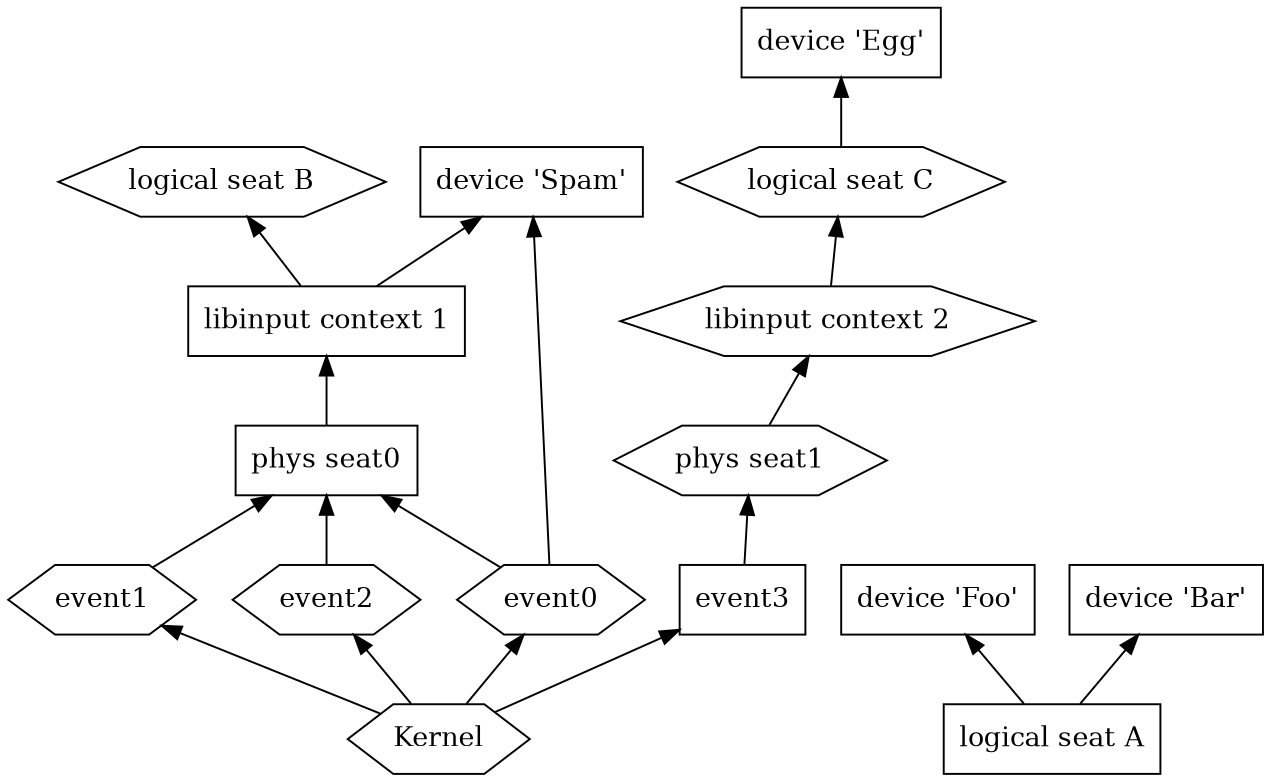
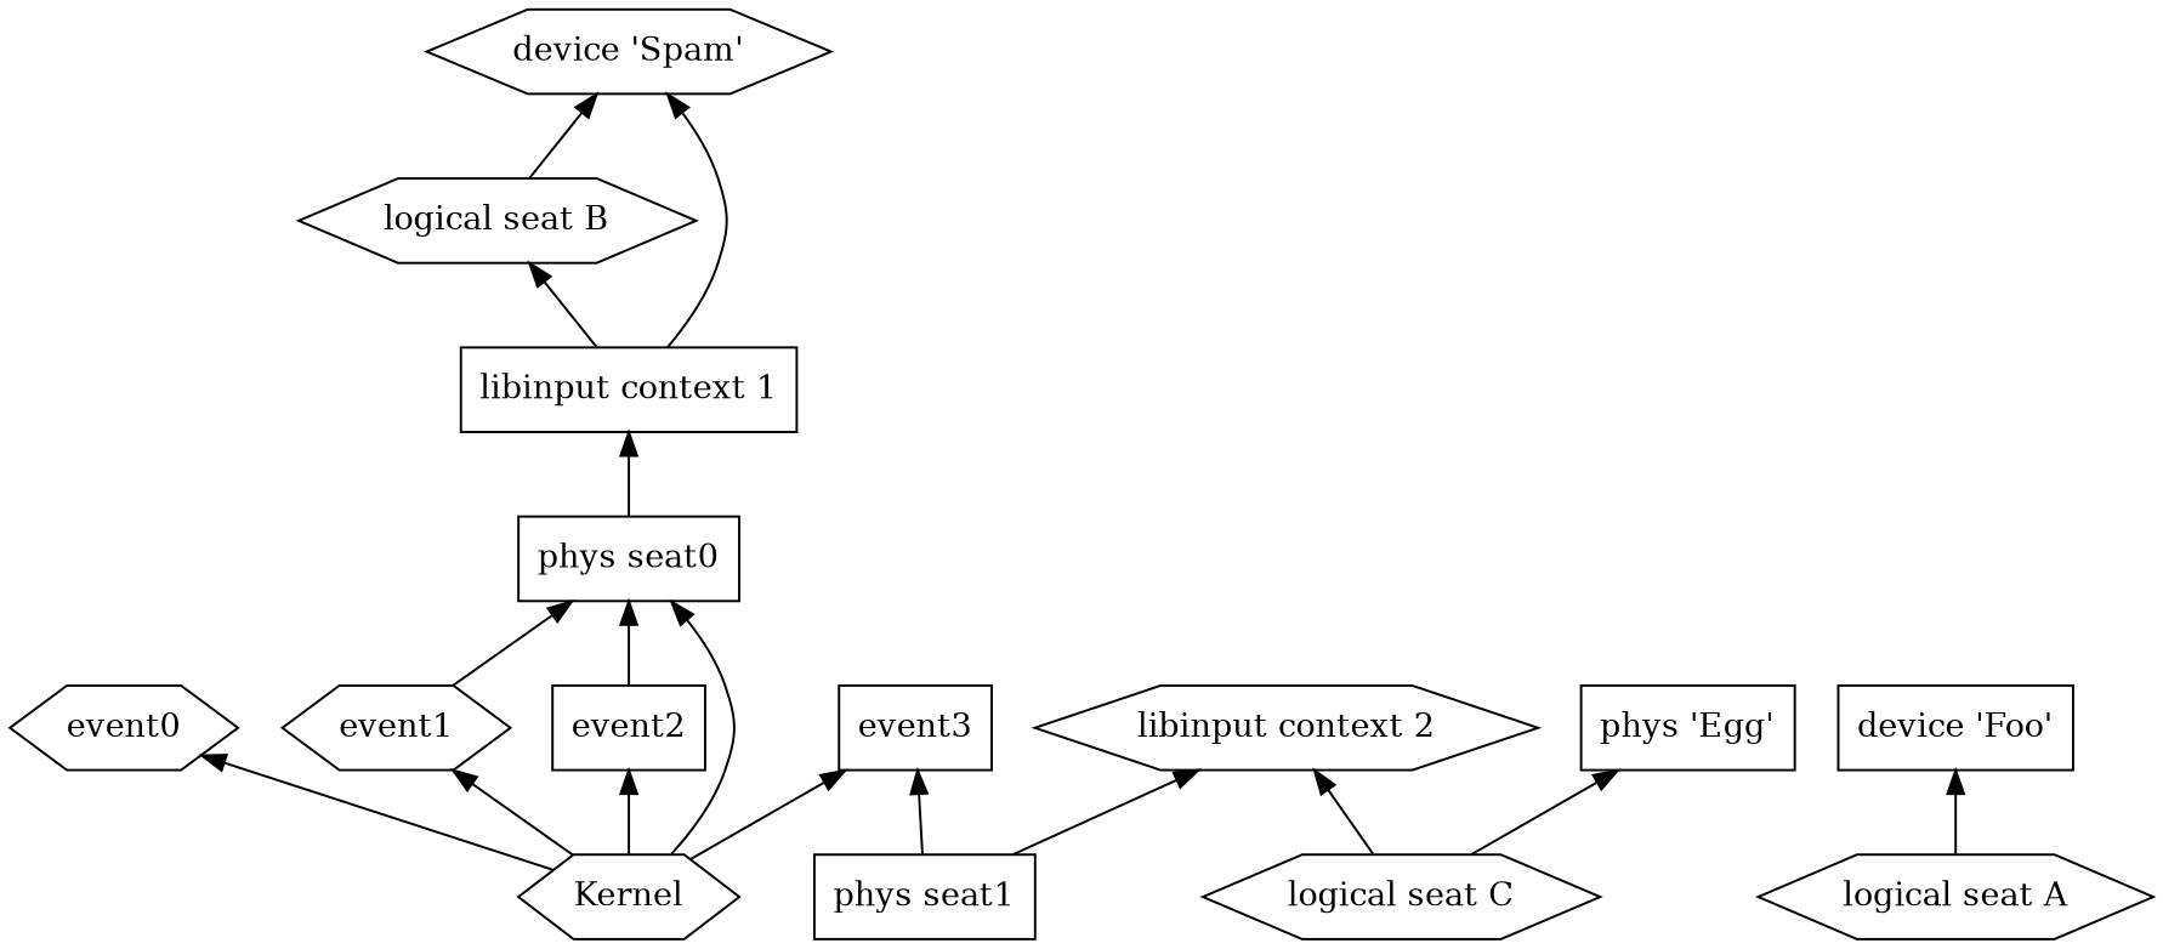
  digraph {
    rankdir=BT
    node [shape=box]
    n1 [label=Kernel shape=hexagon]
    event0 [shape=hexagon]
    event1 [shape=hexagon]
-   event2 [shape=hexagon]
+   event2
    event3
    n6 [label="phys seat0"]
-   n7 [label="phys seat1" shape=hexagon]
+   n7 [label="phys seat1"]
    n8 [label="libinput context 1"]
    n9 [label="libinput context 2" shape=hexagon]
    n10 [label="logical seat B" shape=hexagon]
-   n11 [label="device 'Spam'"]
+   n11 [label="device 'Spam'" shape=hexagon]
    n12 [label="logical seat C" shape=hexagon]
-   n13 [label="logical seat A"]
+   n13 [label="logical seat A" shape=hexagon]
    n14 [label="device 'Foo'"]
-   n15 [label="device 'Bar'"]
-   n16 [label="device 'Egg'"]
+   n16 [label="phys 'Egg'"]
    n1 -> event0
    n1 -> event1
    n1 -> event2
    n1 -> event3
-   event0 -> n6
+   n1 -> n6
    event1 -> n6
    event2 -> n6
-   event3 -> n7
+   n7 -> event3
    n6 -> n8
    n7 -> n9
    n8 -> n10
    n8 -> n11
-   n9 -> n12
-   event0 -> n11
+   n12 -> n9
+   n10 -> n11
    n12 -> n16
    n13 -> n14
-   n13 -> n15
  }
